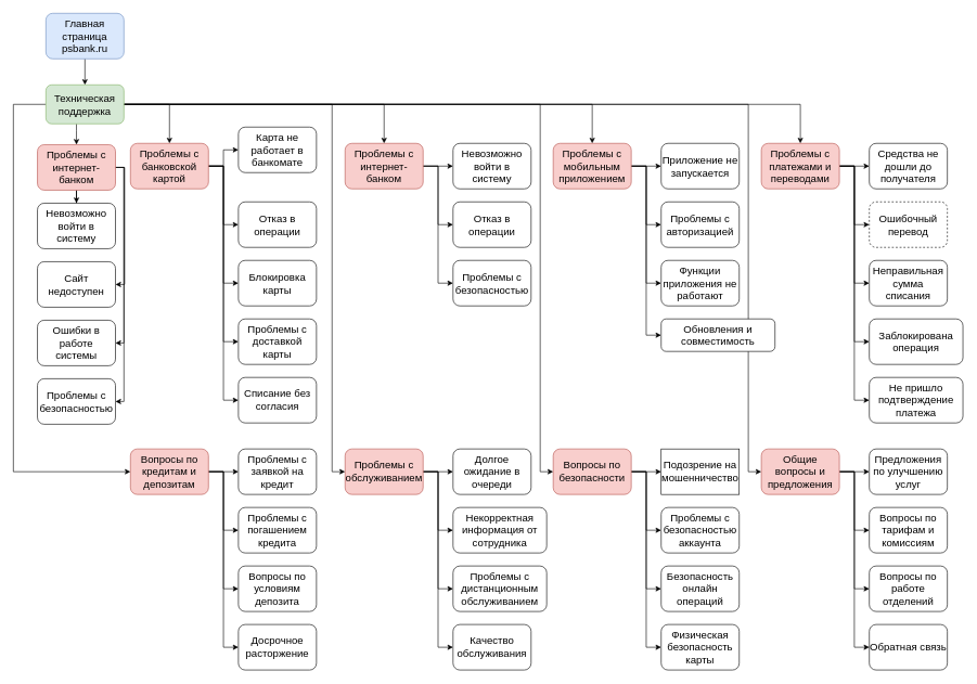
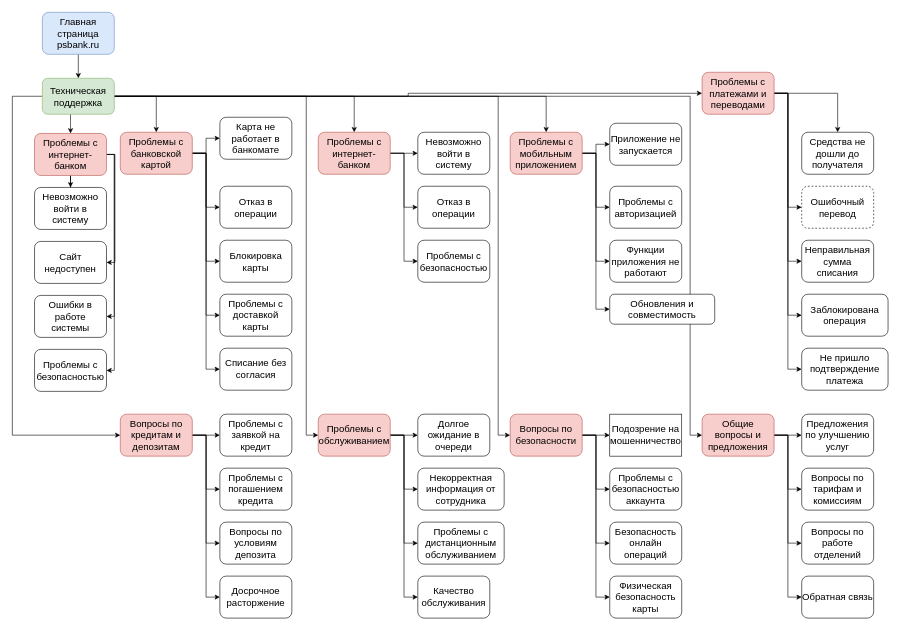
  <mxCell id="0" />
  <mxCell id="1" parent="0" />
  <mxCell id="2" style="edgeStyle=orthogonalEdgeStyle;rounded=0;orthogonalLoop=1;jettySize=auto;html=1;" edge="1" parent="1" source="3" target="13"><mxGeometry relative="1" as="geometry" /></mxCell>
  <mxCell id="3" value="&lt;font style=&quot;font-size: 16px;&quot;&gt;Главная страница psbank.ru&lt;/font&gt;" style="rounded=1;whiteSpace=wrap;html=1;fillColor=#dae8fc;strokeColor=#6c8ebf;" vertex="1" parent="1"><mxGeometry x="70" y="20" width="120" height="70" as="geometry" /></mxCell>
  <mxCell id="4" style="edgeStyle=orthogonalEdgeStyle;rounded=0;orthogonalLoop=1;jettySize=auto;html=1;entryX=0.5;entryY=0;entryDx=0;entryDy=0;" edge="1" parent="1" source="13" target="19"><mxGeometry relative="1" as="geometry" /></mxCell>
  <mxCell id="5" style="edgeStyle=orthogonalEdgeStyle;rounded=0;orthogonalLoop=1;jettySize=auto;html=1;entryX=0.5;entryY=0;entryDx=0;entryDy=0;" edge="1" parent="1" source="13" target="29"><mxGeometry relative="1" as="geometry"><Array as="points"><mxPoint x="117" y="200" /><mxPoint x="117" y="200" /></Array></mxGeometry></mxCell>
  <mxCell id="6" style="edgeStyle=orthogonalEdgeStyle;rounded=0;orthogonalLoop=1;jettySize=auto;html=1;entryX=0.5;entryY=0;entryDx=0;entryDy=0;" edge="1" parent="1" source="13" target="40"><mxGeometry relative="1" as="geometry" /></mxCell>
  <mxCell id="7" style="edgeStyle=orthogonalEdgeStyle;rounded=0;orthogonalLoop=1;jettySize=auto;html=1;entryX=0.5;entryY=0;entryDx=0;entryDy=0;" edge="1" parent="1" source="13" target="49"><mxGeometry relative="1" as="geometry" /></mxCell>
  <mxCell id="8" style="edgeStyle=orthogonalEdgeStyle;rounded=0;orthogonalLoop=1;jettySize=auto;html=1;" edge="1" parent="1" source="13" target="60"><mxGeometry relative="1" as="geometry" /></mxCell>
  <mxCell id="9" style="edgeStyle=orthogonalEdgeStyle;rounded=0;orthogonalLoop=1;jettySize=auto;html=1;entryX=0;entryY=0.5;entryDx=0;entryDy=0;" edge="1" parent="1" source="13" target="78"><mxGeometry relative="1" as="geometry"><Array as="points"><mxPoint x="510" y="160" /><mxPoint x="510" y="725" /></Array></mxGeometry></mxCell>
  <mxCell id="10" style="edgeStyle=orthogonalEdgeStyle;rounded=0;orthogonalLoop=1;jettySize=auto;html=1;entryX=0;entryY=0.5;entryDx=0;entryDy=0;" edge="1" parent="1" source="13" target="87"><mxGeometry relative="1" as="geometry"><Array as="points"><mxPoint x="830" y="160" /><mxPoint x="830" y="725" /></Array></mxGeometry></mxCell>
  <mxCell id="11" style="edgeStyle=orthogonalEdgeStyle;rounded=0;orthogonalLoop=1;jettySize=auto;html=1;entryX=0;entryY=0.5;entryDx=0;entryDy=0;" edge="1" parent="1" source="13" target="96"><mxGeometry relative="1" as="geometry"><Array as="points"><mxPoint x="1150" y="160" /><mxPoint x="1150" y="725" /></Array></mxGeometry></mxCell>
  <mxCell id="12" style="edgeStyle=orthogonalEdgeStyle;rounded=0;orthogonalLoop=1;jettySize=auto;html=1;entryX=0;entryY=0.5;entryDx=0;entryDy=0;" edge="1" parent="1" source="13" target="65"><mxGeometry relative="1" as="geometry"><Array as="points"><mxPoint x="20" y="160" /><mxPoint x="20" y="725" /></Array></mxGeometry></mxCell>
  <mxCell id="13" value="&lt;font size=&quot;3&quot;&gt;Техническая поддержка&lt;/font&gt;" style="rounded=1;whiteSpace=wrap;html=1;fillColor=#d5e8d4;strokeColor=#82b366;" vertex="1" parent="1"><mxGeometry x="70" y="130" width="120" height="60" as="geometry" /></mxCell>
  <mxCell id="14" style="edgeStyle=orthogonalEdgeStyle;rounded=0;orthogonalLoop=1;jettySize=auto;html=1;" edge="1" parent="1" source="19" target="20"><mxGeometry relative="1" as="geometry" /></mxCell>
  <mxCell id="15" style="edgeStyle=orthogonalEdgeStyle;rounded=0;orthogonalLoop=1;jettySize=auto;html=1;entryX=0;entryY=0.5;entryDx=0;entryDy=0;" edge="1" parent="1" source="19" target="21"><mxGeometry relative="1" as="geometry" /></mxCell>
  <mxCell id="16" style="edgeStyle=orthogonalEdgeStyle;rounded=0;orthogonalLoop=1;jettySize=auto;html=1;entryX=0;entryY=0.5;entryDx=0;entryDy=0;" edge="1" parent="1" source="19" target="22"><mxGeometry relative="1" as="geometry" /></mxCell>
  <mxCell id="17" style="edgeStyle=orthogonalEdgeStyle;rounded=0;orthogonalLoop=1;jettySize=auto;html=1;entryX=0;entryY=0.5;entryDx=0;entryDy=0;" edge="1" parent="1" source="19" target="23"><mxGeometry relative="1" as="geometry" /></mxCell>
  <mxCell id="18" style="edgeStyle=orthogonalEdgeStyle;rounded=0;orthogonalLoop=1;jettySize=auto;html=1;entryX=0;entryY=0.5;entryDx=0;entryDy=0;" edge="1" parent="1" source="19" target="24"><mxGeometry relative="1" as="geometry" /></mxCell>
  <mxCell id="19" value="&lt;font size=&quot;3&quot;&gt;Проблемы с банковской картой&lt;/font&gt;" style="rounded=1;whiteSpace=wrap;html=1;fillColor=#f8cecc;strokeColor=#b85450;" vertex="1" parent="1"><mxGeometry x="200" y="220" width="120" height="70" as="geometry" /></mxCell>
  <mxCell id="20" value="&lt;font style=&quot;font-size: 16px;&quot;&gt;Карта не работает в банкомате&lt;/font&gt;" style="rounded=1;whiteSpace=wrap;html=1;" vertex="1" parent="1"><mxGeometry x="366" y="195" width="120" height="70" as="geometry" /></mxCell>
  <mxCell id="21" value="&lt;font style=&quot;font-size: 16px;&quot;&gt;Отказ в операции&lt;/font&gt;" style="rounded=1;whiteSpace=wrap;html=1;" vertex="1" parent="1"><mxGeometry x="366" y="310" width="120" height="70" as="geometry" /></mxCell>
  <mxCell id="22" value="&lt;font style=&quot;font-size: 16px;&quot;&gt;Блокировка карты&lt;/font&gt;" style="rounded=1;whiteSpace=wrap;html=1;" vertex="1" parent="1"><mxGeometry x="366" y="400" width="120" height="70" as="geometry" /></mxCell>
  <mxCell id="23" value="&lt;font style=&quot;font-size: 16px;&quot;&gt;Проблемы с доставкой карты&lt;/font&gt;" style="rounded=1;whiteSpace=wrap;html=1;" vertex="1" parent="1"><mxGeometry x="366" y="490" width="120" height="70" as="geometry" /></mxCell>
  <mxCell id="24" value="&lt;font style=&quot;font-size: 16px;&quot;&gt;Списание без согласия&lt;/font&gt;" style="rounded=1;whiteSpace=wrap;html=1;" vertex="1" parent="1"><mxGeometry x="366" y="580" width="120" height="70" as="geometry" /></mxCell>
  <mxCell id="25" style="edgeStyle=orthogonalEdgeStyle;rounded=0;orthogonalLoop=1;jettySize=auto;html=1;" edge="1" parent="1" source="29" target="30"><mxGeometry relative="1" as="geometry" /></mxCell>
  <mxCell id="26" style="edgeStyle=orthogonalEdgeStyle;rounded=0;orthogonalLoop=1;jettySize=auto;html=1;entryX=1;entryY=0.5;entryDx=0;entryDy=0;" edge="1" parent="1" source="29" target="31"><mxGeometry relative="1" as="geometry"><Array as="points"><mxPoint x="191" y="257" /><mxPoint x="191" y="437" /></Array></mxGeometry></mxCell>
  <mxCell id="27" style="edgeStyle=orthogonalEdgeStyle;rounded=0;orthogonalLoop=1;jettySize=auto;html=1;entryX=1;entryY=0.5;entryDx=0;entryDy=0;" edge="1" parent="1" source="29" target="32"><mxGeometry relative="1" as="geometry"><Array as="points"><mxPoint x="190" y="257" /><mxPoint x="190" y="527" /></Array></mxGeometry></mxCell>
  <mxCell id="28" style="edgeStyle=orthogonalEdgeStyle;rounded=0;orthogonalLoop=1;jettySize=auto;html=1;entryX=1;entryY=0.5;entryDx=0;entryDy=0;" edge="1" parent="1" source="29" target="33"><mxGeometry relative="1" as="geometry"><Array as="points"><mxPoint x="190" y="257" /><mxPoint x="190" y="617" /></Array></mxGeometry></mxCell>
  <mxCell id="29" value="&lt;font style=&quot;font-size: 16px;&quot;&gt;Проблемы с интернет-банком&lt;/font&gt;" style="rounded=1;whiteSpace=wrap;html=1;fillColor=#f8cecc;strokeColor=#b85450;" vertex="1" parent="1"><mxGeometry x="57" y="222" width="120" height="70" as="geometry" /></mxCell>
  <mxCell id="30" value="&lt;font style=&quot;font-size: 16px;&quot;&gt;Невозможно войти в систему&lt;/font&gt;" style="rounded=1;whiteSpace=wrap;html=1;" vertex="1" parent="1"><mxGeometry x="57" y="312" width="120" height="70" as="geometry" /></mxCell>
  <mxCell id="31" value="&lt;font style=&quot;font-size: 16px;&quot;&gt;Сайт недоступен&lt;/font&gt;" style="rounded=1;whiteSpace=wrap;html=1;" vertex="1" parent="1"><mxGeometry x="57" y="402" width="120" height="70" as="geometry" /></mxCell>
  <mxCell id="32" value="&lt;font style=&quot;font-size: 16px;&quot;&gt;Ошибки в работе системы&lt;/font&gt;" style="rounded=1;whiteSpace=wrap;html=1;" vertex="1" parent="1"><mxGeometry x="57" y="492" width="120" height="70" as="geometry" /></mxCell>
  <mxCell id="33" value="&lt;font style=&quot;font-size: 16px;&quot;&gt;Проблемы с безопасностью&lt;/font&gt;" style="rounded=1;whiteSpace=wrap;html=1;" vertex="1" parent="1"><mxGeometry x="57" y="582" width="120" height="70" as="geometry" /></mxCell>
  <mxCell id="34" style="edgeStyle=orthogonalEdgeStyle;rounded=0;orthogonalLoop=1;jettySize=auto;html=1;" edge="1" source="40" target="37" parent="1"><mxGeometry relative="1" as="geometry" /></mxCell>
  <mxCell id="35" style="edgeStyle=orthogonalEdgeStyle;rounded=0;orthogonalLoop=1;jettySize=auto;html=1;entryX=0;entryY=0.5;entryDx=0;entryDy=0;" edge="1" source="40" target="38" parent="1"><mxGeometry relative="1" as="geometry" /></mxCell>
  <mxCell id="36" style="edgeStyle=orthogonalEdgeStyle;rounded=0;orthogonalLoop=1;jettySize=auto;html=1;entryX=0;entryY=0.5;entryDx=0;entryDy=0;" edge="1" source="40" target="39" parent="1"><mxGeometry relative="1" as="geometry" /></mxCell>
  <mxCell id="37" value="&lt;font style=&quot;font-size: 16px;&quot;&gt;Невозможно войти в систему&lt;/font&gt;" style="rounded=1;whiteSpace=wrap;html=1;" vertex="1" parent="1"><mxGeometry x="696" y="220" width="120" height="70" as="geometry" /></mxCell>
  <mxCell id="38" value="&lt;font style=&quot;font-size: 16px;&quot;&gt;Отказ в операции&lt;/font&gt;" style="rounded=1;whiteSpace=wrap;html=1;" vertex="1" parent="1"><mxGeometry x="696" y="310" width="120" height="70" as="geometry" /></mxCell>
  <mxCell id="39" value="&lt;font style=&quot;font-size: 16px;&quot;&gt;Проблемы с безопасностью&lt;/font&gt;" style="rounded=1;whiteSpace=wrap;html=1;" vertex="1" parent="1"><mxGeometry x="696" y="400" width="120" height="70" as="geometry" /></mxCell>
  <mxCell id="40" value="&lt;font size=&quot;3&quot;&gt;Проблемы с интернет-банком&lt;/font&gt;" style="rounded=1;whiteSpace=wrap;html=1;fillColor=#f8cecc;strokeColor=#b85450;" vertex="1" parent="1"><mxGeometry x="530" y="220" width="120" height="70" as="geometry" /></mxCell>
  <mxCell id="41" style="edgeStyle=orthogonalEdgeStyle;rounded=0;orthogonalLoop=1;jettySize=auto;html=1;" edge="1" source="49" target="45" parent="1"><mxGeometry relative="1" as="geometry" /></mxCell>
  <mxCell id="42" style="edgeStyle=orthogonalEdgeStyle;rounded=0;orthogonalLoop=1;jettySize=auto;html=1;entryX=0;entryY=0.5;entryDx=0;entryDy=0;" edge="1" source="49" target="46" parent="1"><mxGeometry relative="1" as="geometry" /></mxCell>
  <mxCell id="43" style="edgeStyle=orthogonalEdgeStyle;rounded=0;orthogonalLoop=1;jettySize=auto;html=1;entryX=0;entryY=0.5;entryDx=0;entryDy=0;" edge="1" source="49" target="47" parent="1"><mxGeometry relative="1" as="geometry" /></mxCell>
  <mxCell id="44" style="edgeStyle=orthogonalEdgeStyle;rounded=0;orthogonalLoop=1;jettySize=auto;html=1;entryX=0;entryY=0.5;entryDx=0;entryDy=0;" edge="1" source="49" target="48" parent="1"><mxGeometry relative="1" as="geometry" /></mxCell>
- <mxCell id="45" value="&lt;font style=&quot;font-size: 16px;&quot;&gt;Приложение не запускается&lt;/font&gt;" style="rounded=1;whiteSpace=wrap;html=1;" vertex="1" parent="1"><mxGeometry x="1016" y="220" width="120" height="70" as="geometry" /></mxCell>
+ <mxCell id="45" value="&lt;font style=&quot;font-size: 16px;&quot;&gt;Приложение не запускается&lt;/font&gt;" style="rounded=1;whiteSpace=wrap;html=1;" vertex="1" parent="1"><mxGeometry x="1016" y="205" width="120" height="70" as="geometry" /></mxCell>
  <mxCell id="46" value="&lt;font style=&quot;font-size: 16px;&quot;&gt;Проблемы с авторизацией&lt;/font&gt;" style="rounded=1;whiteSpace=wrap;html=1;" vertex="1" parent="1"><mxGeometry x="1016" y="310" width="120" height="70" as="geometry" /></mxCell>
  <mxCell id="47" value="&lt;font style=&quot;font-size: 16px;&quot;&gt;Функции приложения не работают&lt;/font&gt;" style="rounded=1;whiteSpace=wrap;html=1;" vertex="1" parent="1"><mxGeometry x="1016" y="400" width="120" height="70" as="geometry" /></mxCell>
  <mxCell id="48" value="&lt;font style=&quot;font-size: 16px;&quot;&gt;Обновления и совместимость&lt;/font&gt;" style="rounded=1;whiteSpace=wrap;html=1;" vertex="1" parent="1"><mxGeometry x="1016" y="490" width="175" height="50" as="geometry" /></mxCell>
  <mxCell id="49" value="&lt;font size=&quot;3&quot;&gt;Проблемы с мобильным приложением&lt;/font&gt;" style="rounded=1;whiteSpace=wrap;html=1;fillColor=#f8cecc;strokeColor=#b85450;" vertex="1" parent="1"><mxGeometry x="850" y="220" width="120" height="70" as="geometry" /></mxCell>
  <mxCell id="50" style="edgeStyle=orthogonalEdgeStyle;rounded=0;orthogonalLoop=1;jettySize=auto;html=1;" edge="1" source="60" target="55" parent="1"><mxGeometry relative="1" as="geometry" /></mxCell>
  <mxCell id="51" style="edgeStyle=orthogonalEdgeStyle;rounded=0;orthogonalLoop=1;jettySize=auto;html=1;entryX=0;entryY=0.5;entryDx=0;entryDy=0;" edge="1" source="60" target="56" parent="1"><mxGeometry relative="1" as="geometry" /></mxCell>
  <mxCell id="52" style="edgeStyle=orthogonalEdgeStyle;rounded=0;orthogonalLoop=1;jettySize=auto;html=1;entryX=0;entryY=0.5;entryDx=0;entryDy=0;" edge="1" source="60" target="57" parent="1"><mxGeometry relative="1" as="geometry" /></mxCell>
  <mxCell id="53" style="edgeStyle=orthogonalEdgeStyle;rounded=0;orthogonalLoop=1;jettySize=auto;html=1;entryX=0;entryY=0.5;entryDx=0;entryDy=0;" edge="1" source="60" target="58" parent="1"><mxGeometry relative="1" as="geometry" /></mxCell>
  <mxCell id="54" style="edgeStyle=orthogonalEdgeStyle;rounded=0;orthogonalLoop=1;jettySize=auto;html=1;entryX=0;entryY=0.5;entryDx=0;entryDy=0;" edge="1" source="60" target="59" parent="1"><mxGeometry relative="1" as="geometry" /></mxCell>
  <mxCell id="55" value="&lt;font style=&quot;font-size: 16px;&quot;&gt;Средства не дошли до получателя&lt;/font&gt;" style="rounded=1;whiteSpace=wrap;html=1;" vertex="1" parent="1"><mxGeometry x="1336" y="220" width="120" height="70" as="geometry" /></mxCell>
  <mxCell id="56" value="&lt;font style=&quot;font-size: 16px;&quot;&gt;Ошибочный перевод&lt;/font&gt;" style="rounded=1;whiteSpace=wrap;html=1;dashed=1;" vertex="1" parent="1"><mxGeometry x="1336" y="310" width="120" height="70" as="geometry" /></mxCell>
  <mxCell id="57" value="&lt;font style=&quot;font-size: 16px;&quot;&gt;Неправильная сумма списания&lt;/font&gt;" style="rounded=1;whiteSpace=wrap;html=1;" vertex="1" parent="1"><mxGeometry x="1336" y="400" width="120" height="70" as="geometry" /></mxCell>
  <mxCell id="58" value="&lt;font style=&quot;font-size: 16px;&quot;&gt;Заблокирована операция&lt;/font&gt;" style="rounded=1;whiteSpace=wrap;html=1;" vertex="1" parent="1"><mxGeometry x="1336" y="490" width="144" height="70" as="geometry" /></mxCell>
  <mxCell id="59" value="&lt;font style=&quot;font-size: 16px;&quot;&gt;Не пришло подтверждение платежа&lt;/font&gt;" style="rounded=1;whiteSpace=wrap;html=1;" vertex="1" parent="1"><mxGeometry x="1336" y="580" width="144" height="70" as="geometry" /></mxCell>
- <mxCell id="60" value="&lt;font size=&quot;3&quot;&gt;Проблемы с платежами и переводами&lt;/font&gt;" style="rounded=1;whiteSpace=wrap;html=1;fillColor=#f8cecc;strokeColor=#b85450;" vertex="1" parent="1"><mxGeometry x="1170" y="220" width="120" height="70" as="geometry" /></mxCell>
+ <mxCell id="60" value="&lt;font size=&quot;3&quot;&gt;Проблемы с платежами и переводами&lt;/font&gt;" style="rounded=1;whiteSpace=wrap;html=1;fillColor=#f8cecc;strokeColor=#b85450;" vertex="1" parent="1"><mxGeometry x="1170" y="120" width="120" height="70" as="geometry" /></mxCell>
  <mxCell id="61" style="edgeStyle=orthogonalEdgeStyle;rounded=0;orthogonalLoop=1;jettySize=auto;html=1;" edge="1" source="65" target="66" parent="1"><mxGeometry relative="1" as="geometry" /></mxCell>
  <mxCell id="62" style="edgeStyle=orthogonalEdgeStyle;rounded=0;orthogonalLoop=1;jettySize=auto;html=1;entryX=0;entryY=0.5;entryDx=0;entryDy=0;" edge="1" source="65" target="67" parent="1"><mxGeometry relative="1" as="geometry" /></mxCell>
  <mxCell id="63" style="edgeStyle=orthogonalEdgeStyle;rounded=0;orthogonalLoop=1;jettySize=auto;html=1;entryX=0;entryY=0.5;entryDx=0;entryDy=0;" edge="1" source="65" target="68" parent="1"><mxGeometry relative="1" as="geometry" /></mxCell>
  <mxCell id="64" style="edgeStyle=orthogonalEdgeStyle;rounded=0;orthogonalLoop=1;jettySize=auto;html=1;entryX=0;entryY=0.5;entryDx=0;entryDy=0;" edge="1" source="65" target="69" parent="1"><mxGeometry relative="1" as="geometry" /></mxCell>
  <mxCell id="65" value="&lt;font size=&quot;3&quot;&gt;Вопросы по кредитам и депозитам&lt;/font&gt;" style="rounded=1;whiteSpace=wrap;html=1;fillColor=#f8cecc;strokeColor=#b85450;" vertex="1" parent="1"><mxGeometry x="200" y="690" width="120" height="70" as="geometry" /></mxCell>
  <mxCell id="66" value="&lt;font style=&quot;font-size: 16px;&quot;&gt;Проблемы с заявкой на кредит&lt;/font&gt;" style="rounded=1;whiteSpace=wrap;html=1;" vertex="1" parent="1"><mxGeometry x="366" y="690" width="120" height="70" as="geometry" /></mxCell>
  <mxCell id="67" value="&lt;font style=&quot;font-size: 16px;&quot;&gt;Проблемы с погашением кредита&lt;/font&gt;" style="rounded=1;whiteSpace=wrap;html=1;" vertex="1" parent="1"><mxGeometry x="366" y="780" width="120" height="70" as="geometry" /></mxCell>
  <mxCell id="68" value="&lt;font style=&quot;font-size: 16px;&quot;&gt;Вопросы по условиям депозита&lt;/font&gt;" style="rounded=1;whiteSpace=wrap;html=1;" vertex="1" parent="1"><mxGeometry x="366" y="870" width="120" height="70" as="geometry" /></mxCell>
  <mxCell id="69" value="&lt;font style=&quot;font-size: 16px;&quot;&gt;Досрочное расторжение&lt;/font&gt;" style="rounded=1;whiteSpace=wrap;html=1;" vertex="1" parent="1"><mxGeometry x="366" y="960" width="120" height="70" as="geometry" /></mxCell>
  <mxCell id="70" style="edgeStyle=orthogonalEdgeStyle;rounded=0;orthogonalLoop=1;jettySize=auto;html=1;" edge="1" source="78" target="74" parent="1"><mxGeometry relative="1" as="geometry" /></mxCell>
  <mxCell id="71" style="edgeStyle=orthogonalEdgeStyle;rounded=0;orthogonalLoop=1;jettySize=auto;html=1;entryX=0;entryY=0.5;entryDx=0;entryDy=0;" edge="1" source="78" target="75" parent="1"><mxGeometry relative="1" as="geometry" /></mxCell>
  <mxCell id="72" style="edgeStyle=orthogonalEdgeStyle;rounded=0;orthogonalLoop=1;jettySize=auto;html=1;entryX=0;entryY=0.5;entryDx=0;entryDy=0;" edge="1" source="78" target="76" parent="1"><mxGeometry relative="1" as="geometry" /></mxCell>
  <mxCell id="73" style="edgeStyle=orthogonalEdgeStyle;rounded=0;orthogonalLoop=1;jettySize=auto;html=1;entryX=0;entryY=0.5;entryDx=0;entryDy=0;" edge="1" source="78" target="77" parent="1"><mxGeometry relative="1" as="geometry" /></mxCell>
  <mxCell id="74" value="&lt;font style=&quot;font-size: 16px;&quot;&gt;Долгое ожидание в очереди&lt;/font&gt;" style="rounded=1;whiteSpace=wrap;html=1;" vertex="1" parent="1"><mxGeometry x="696" y="690" width="120" height="70" as="geometry" /></mxCell>
  <mxCell id="75" value="&lt;font style=&quot;font-size: 16px;&quot;&gt;Некорректная информация от сотрудника&lt;/font&gt;" style="rounded=1;whiteSpace=wrap;html=1;" vertex="1" parent="1"><mxGeometry x="696" y="780" width="144" height="70" as="geometry" /></mxCell>
  <mxCell id="76" value="&lt;font style=&quot;font-size: 16px;&quot;&gt;Проблемы с дистанционным обслуживанием&lt;/font&gt;" style="rounded=1;whiteSpace=wrap;html=1;" vertex="1" parent="1"><mxGeometry x="696" y="870" width="144" height="70" as="geometry" /></mxCell>
  <mxCell id="77" value="&lt;font style=&quot;font-size: 16px;&quot;&gt;Качество обслуживания&lt;/font&gt;" style="rounded=1;whiteSpace=wrap;html=1;" vertex="1" parent="1"><mxGeometry x="696" y="960" width="120" height="70" as="geometry" /></mxCell>
  <mxCell id="78" value="&lt;font size=&quot;3&quot;&gt;Проблемы с обслуживанием&lt;/font&gt;" style="rounded=1;whiteSpace=wrap;html=1;fillColor=#f8cecc;strokeColor=#b85450;" vertex="1" parent="1"><mxGeometry x="530" y="690" width="120" height="70" as="geometry" /></mxCell>
  <mxCell id="79" style="edgeStyle=orthogonalEdgeStyle;rounded=0;orthogonalLoop=1;jettySize=auto;html=1;" edge="1" source="87" target="83" parent="1"><mxGeometry relative="1" as="geometry" /></mxCell>
  <mxCell id="80" style="edgeStyle=orthogonalEdgeStyle;rounded=0;orthogonalLoop=1;jettySize=auto;html=1;entryX=0;entryY=0.5;entryDx=0;entryDy=0;" edge="1" source="87" target="84" parent="1"><mxGeometry relative="1" as="geometry" /></mxCell>
  <mxCell id="81" style="edgeStyle=orthogonalEdgeStyle;rounded=0;orthogonalLoop=1;jettySize=auto;html=1;entryX=0;entryY=0.5;entryDx=0;entryDy=0;" edge="1" source="87" target="85" parent="1"><mxGeometry relative="1" as="geometry" /></mxCell>
  <mxCell id="82" style="edgeStyle=orthogonalEdgeStyle;rounded=0;orthogonalLoop=1;jettySize=auto;html=1;entryX=0;entryY=0.5;entryDx=0;entryDy=0;" edge="1" source="87" target="86" parent="1"><mxGeometry relative="1" as="geometry" /></mxCell>
  <mxCell id="83" value="&lt;font style=&quot;font-size: 16px;&quot;&gt;Подозрение на мошенничество&lt;/font&gt;" style="whiteSpace=wrap;html=1;rounded=0;" vertex="1" parent="1"><mxGeometry x="1016" y="690" width="120" height="70" as="geometry" /></mxCell>
  <mxCell id="84" value="&lt;font style=&quot;font-size: 16px;&quot;&gt;Проблемы с безопасностью аккаунта&lt;/font&gt;" style="rounded=1;whiteSpace=wrap;html=1;" vertex="1" parent="1"><mxGeometry x="1016" y="780" width="120" height="70" as="geometry" /></mxCell>
  <mxCell id="85" value="&lt;font style=&quot;font-size: 16px;&quot;&gt;Безопасность онлайн операций&lt;/font&gt;" style="rounded=1;whiteSpace=wrap;html=1;" vertex="1" parent="1"><mxGeometry x="1016" y="870" width="120" height="70" as="geometry" /></mxCell>
  <mxCell id="86" value="&lt;font style=&quot;font-size: 16px;&quot;&gt;Физическая безопасность карты&lt;/font&gt;" style="rounded=1;whiteSpace=wrap;html=1;" vertex="1" parent="1"><mxGeometry x="1016" y="960" width="120" height="70" as="geometry" /></mxCell>
  <mxCell id="87" value="&lt;font size=&quot;3&quot;&gt;Вопросы по безопасности&lt;/font&gt;" style="rounded=1;whiteSpace=wrap;html=1;fillColor=#f8cecc;strokeColor=#b85450;" vertex="1" parent="1"><mxGeometry x="850" y="690" width="120" height="70" as="geometry" /></mxCell>
  <mxCell id="88" style="edgeStyle=orthogonalEdgeStyle;rounded=0;orthogonalLoop=1;jettySize=auto;html=1;" edge="1" source="96" target="92" parent="1"><mxGeometry relative="1" as="geometry" /></mxCell>
  <mxCell id="89" style="edgeStyle=orthogonalEdgeStyle;rounded=0;orthogonalLoop=1;jettySize=auto;html=1;entryX=0;entryY=0.5;entryDx=0;entryDy=0;" edge="1" source="96" target="93" parent="1"><mxGeometry relative="1" as="geometry" /></mxCell>
  <mxCell id="90" style="edgeStyle=orthogonalEdgeStyle;rounded=0;orthogonalLoop=1;jettySize=auto;html=1;entryX=0;entryY=0.5;entryDx=0;entryDy=0;" edge="1" source="96" target="94" parent="1"><mxGeometry relative="1" as="geometry" /></mxCell>
  <mxCell id="91" style="edgeStyle=orthogonalEdgeStyle;rounded=0;orthogonalLoop=1;jettySize=auto;html=1;entryX=0;entryY=0.5;entryDx=0;entryDy=0;" edge="1" source="96" target="95" parent="1"><mxGeometry relative="1" as="geometry" /></mxCell>
  <mxCell id="92" value="&lt;font style=&quot;font-size: 16px;&quot;&gt;Предложения по улучшению услуг&lt;/font&gt;" style="rounded=1;whiteSpace=wrap;html=1;" vertex="1" parent="1"><mxGeometry x="1336" y="690" width="120" height="70" as="geometry" /></mxCell>
  <mxCell id="93" value="&lt;font style=&quot;font-size: 16px;&quot;&gt;Вопросы по тарифам и комиссиям&lt;/font&gt;" style="rounded=1;whiteSpace=wrap;html=1;" vertex="1" parent="1"><mxGeometry x="1336" y="780" width="120" height="70" as="geometry" /></mxCell>
  <mxCell id="94" value="&lt;font style=&quot;font-size: 16px;&quot;&gt;Вопросы по работе отделений&lt;/font&gt;" style="rounded=1;whiteSpace=wrap;html=1;" vertex="1" parent="1"><mxGeometry x="1336" y="870" width="120" height="70" as="geometry" /></mxCell>
  <mxCell id="95" value="&lt;font style=&quot;font-size: 16px;&quot;&gt;Обратная связь&lt;/font&gt;" style="rounded=1;whiteSpace=wrap;html=1;" vertex="1" parent="1"><mxGeometry x="1336" y="960" width="120" height="70" as="geometry" /></mxCell>
  <mxCell id="96" value="&lt;font size=&quot;3&quot;&gt;Общие вопросы и предложения&lt;/font&gt;" style="rounded=1;whiteSpace=wrap;html=1;fillColor=#f8cecc;strokeColor=#b85450;" vertex="1" parent="1"><mxGeometry x="1170" y="690" width="120" height="70" as="geometry" /></mxCell>
